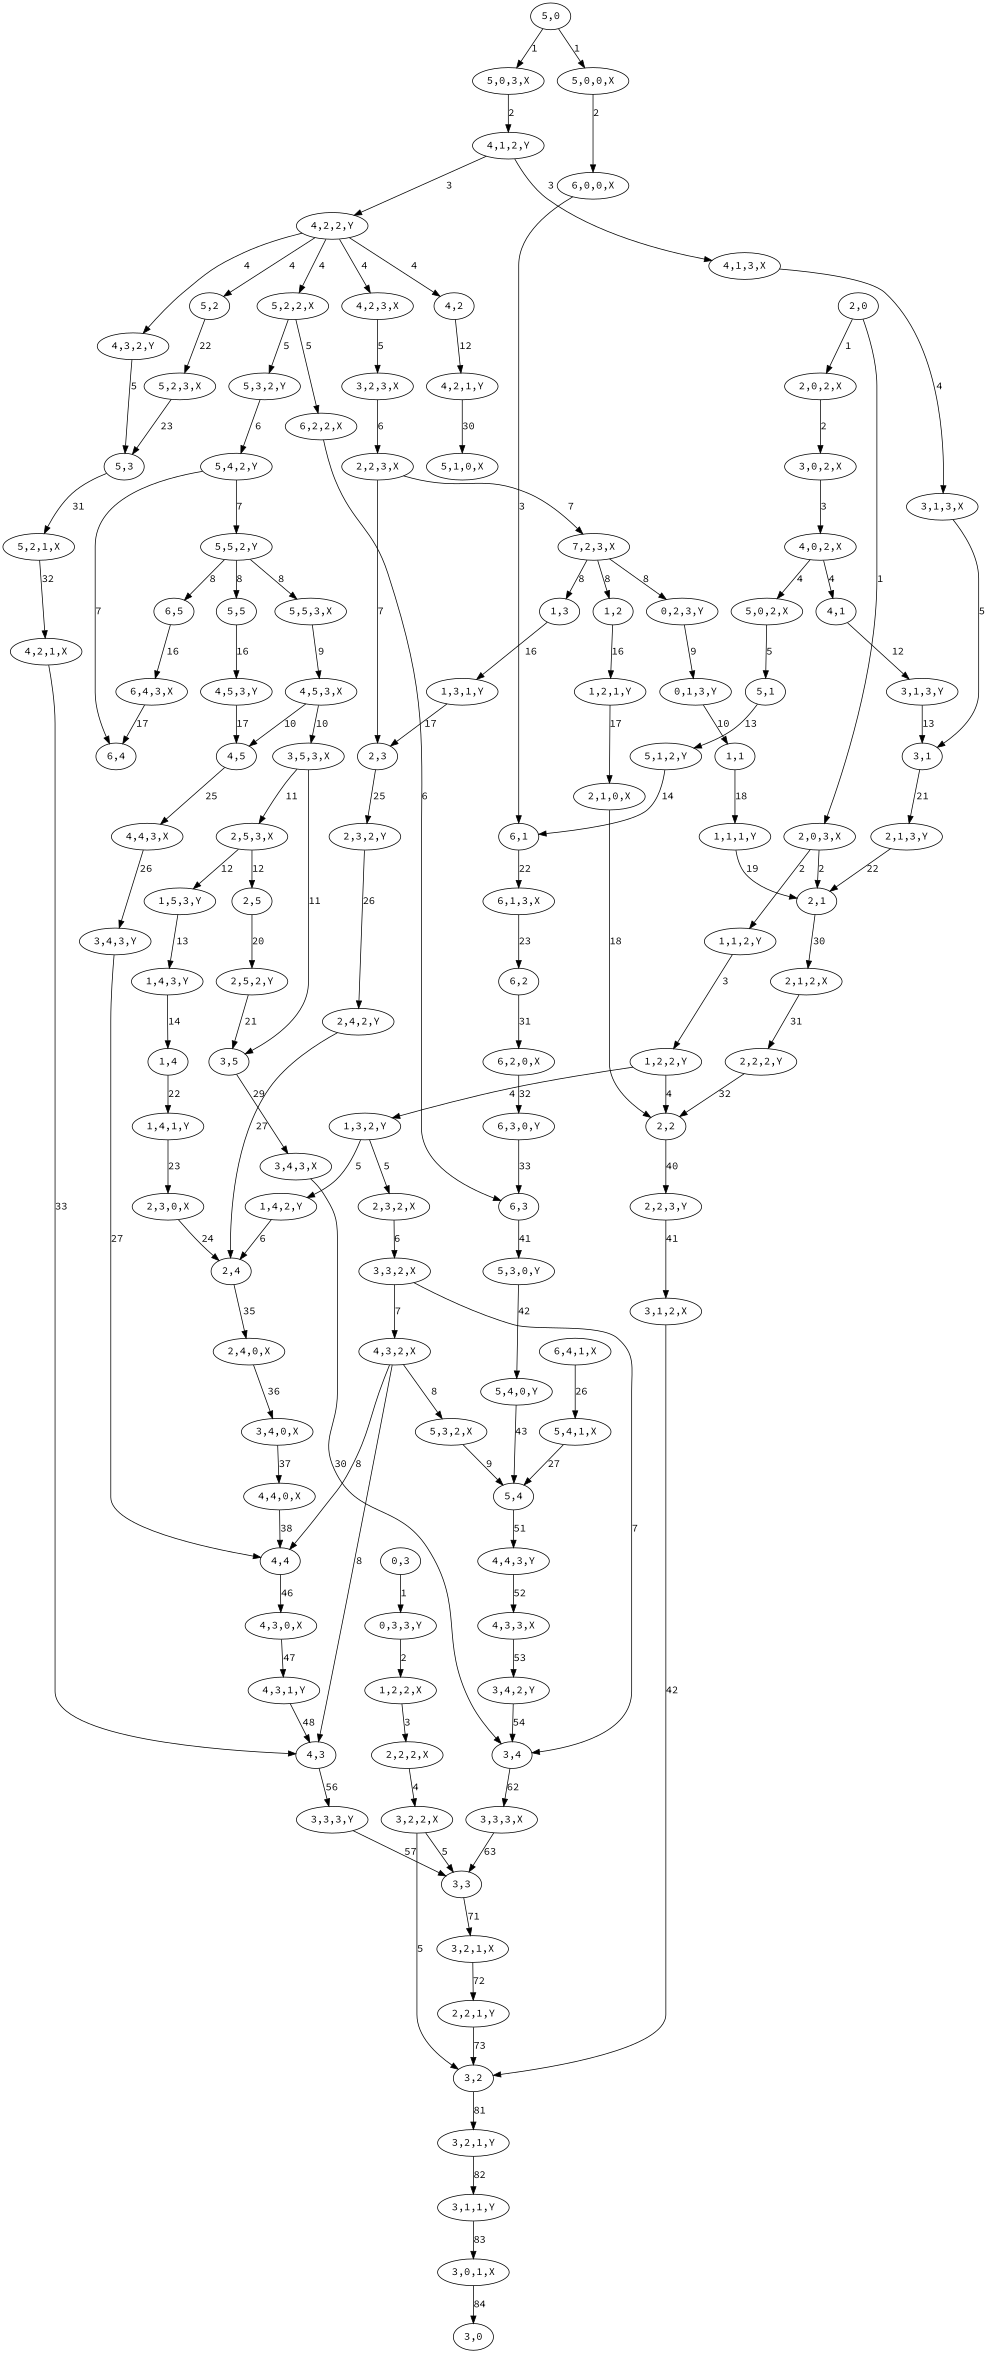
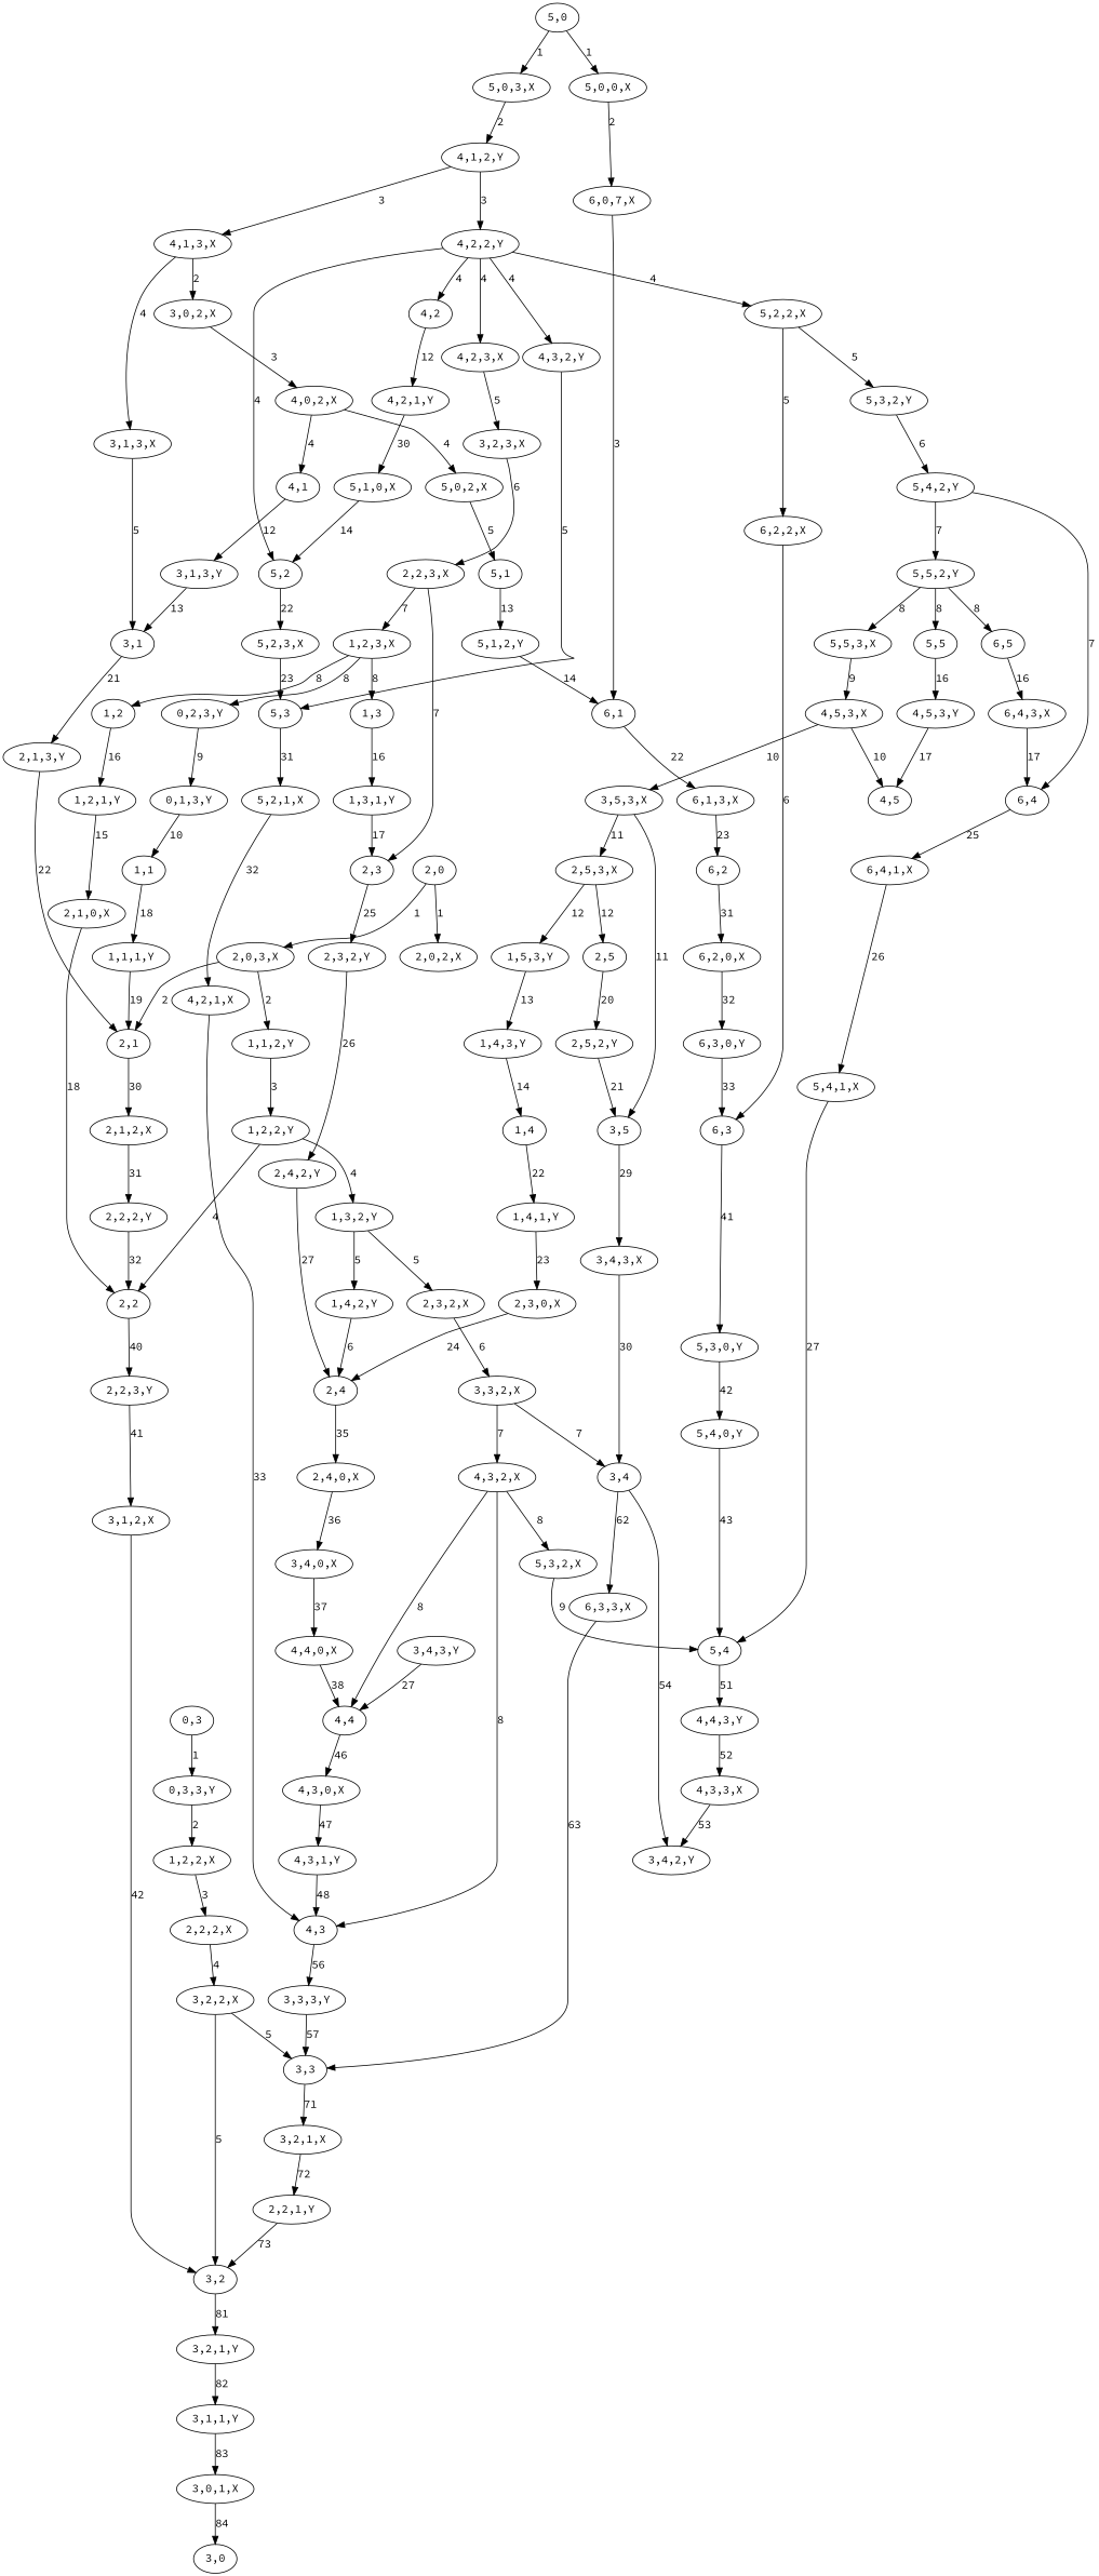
  digraph {
    fontname="Source Code Pro"
    node [fontname="Source Code Pro" nodetype=route]
    edge [fontname="Source Code Pro"]
-   "4,4,3,X"
    "3,4,3,Y"
    "4,4" [nodetype=logic]
    "4,4,3,Y"
    "4,3,3,X"
    "3,4,2,Y"
    "1,4" [nodetype=logic]
    "1,4,1,Y"
    "2,3,0,X"
    "1,2" [nodetype=logic]
    "1,2,1,Y"
    "2,1,0,X"
    "1,3" [nodetype=logic]
    "1,3,1,Y"
    "2,3" [nodetype=logic]
    "1,1" [nodetype=logic]
    "1,1,1,Y"
    "2,1" [nodetype=logic]
    "2,3,2,Y"
    "1,4,3,Y"
    "4,2,3,X"
    "3,2,3,X"
    "2,2,3,X"
    "5,2" [nodetype=logic]
    "5,2,3,X"
    "5,3" [nodetype=logic]
    "3,5" [nodetype=logic]
    "3,4,3,X"
    "3,4" [nodetype=logic]
    "5,0" [nodetype=logic]
    "5,0,3,X"
    "5,0,0,X"
    "4,1,2,Y"
-   "6,0,0,X"
+   "6,0,0,X" [label="6,0,7,X"]
    "5,1" [nodetype=logic]
    "5,1,2,Y"
    "6,1" [nodetype=logic]
    "4,3,0,X"
    "4,3,1,Y"
    "4,3" [nodetype=logic]
    "3,1" [nodetype=logic]
    "2,1,3,Y"
    "3,2" [nodetype=logic]
    "3,2,1,Y"
    "3,1,1,Y"
    "5,5" [nodetype=logic]
    "4,5,3,Y"
    "4,5" [nodetype=logic]
    "5,5,3,X"
    "4,5,3,X"
    "3,5,3,X"
    "3,3" [nodetype=logic]
    "3,3,3,Y"
    "3,2,1,X"
    "3,2,2,X"
    "6,4" [nodetype=logic]
    "5,4,2,Y"
    "5,5,2,Y"
    "6,4,1,X"
    "6,5" [nodetype=logic]
    "3,0,2,X"
    "4,0,2,X"
    "5,0,2,X"
    "4,1" [nodetype=logic]
    "5,2,2,X"
    "5,3,2,Y"
    "6,2,2,X"
    "6,3" [nodetype=logic]
-   "3,3,3,X"
+   "3,3,3,X" [label="6,3,3,X"]
    "6,3,0,Y"
    "5,3,0,Y"
    "2,2" [nodetype=logic]
    "2,2,3,Y"
    "3,1,3,Y"
    "3,0" [nodetype=logic]
    "1,2,2,X"
    "2,2,2,X"
    "1,2,2,Y"
    "1,3,2,Y"
    "2,3,2,X"
    "1,4,2,Y"
-   "1,2,3,X" [label="7,2,3,X"]
+   "1,2,3,X"
    "0,2,3,Y"
    "3,1,2,X"
    "2,4" [nodetype=logic]
    "5,4" [nodetype=logic]
    "5,3,2,X"
    "2,2,2,Y"
    "5,1,0,X"
    "3,1,3,X"
    "6,1,3,X"
    "6,2" [nodetype=logic]
    "3,4,0,X"
    "4,4,0,X"
    "5,4,0,Y"
    "6,2,0,X"
    "6,4,3,X"
    "5,4,1,X"
    "2,5,2,Y"
    "2,2,1,Y"
    "2,1,2,X"
    "0,1,3,Y"
    "1,5,3,Y"
    "5,2,1,X"
    "4,2,1,X"
    "2,4,0,X"
    "4,2,2,Y"
    "4,2" [nodetype=logic]
    "4,3,2,Y"
    "4,2,1,Y"
    "3,3,2,X"
    "4,3,2,X"
    "0,3" [nodetype=logic]
    "0,3,3,Y"
    "2,5" [nodetype=logic]
    "2,0" [nodetype=logic]
    "2,0,3,X"
    "2,0,2,X"
    "1,1,2,Y"
    "2,4,2,Y"
    "4,1,3,X"
    "2,5,3,X"
    "3,0,1,X"
-   "4,4,3,X" -> "3,4,3,Y" [label=26]
    "3,4,3,Y" -> "4,4" [label=27]
    "4,4" -> "4,3,0,X" [label=46]
    "4,4,3,Y" -> "4,3,3,X" [label=52]
    "4,3,3,X" -> "3,4,2,Y" [label=53]
-   "3,4,2,Y" -> "3,4" [label=54]
+   "3,4" -> "3,4,2,Y" [label=54]
    "1,4" -> "1,4,1,Y" [label=22]
    "1,4,1,Y" -> "2,3,0,X" [label=23]
    "2,3,0,X" -> "2,4" [label=24]
    "1,2" -> "1,2,1,Y" [label=16]
-   "1,2,1,Y" -> "2,1,0,X" [label=17]
+   "1,2,1,Y" -> "2,1,0,X" [label=15]
    "2,1,0,X" -> "2,2" [label=18]
    "1,3" -> "1,3,1,Y" [label=16]
    "1,3,1,Y" -> "2,3" [label=17]
    "2,3" -> "2,3,2,Y" [label=25]
    "1,1" -> "1,1,1,Y" [label=18]
    "1,1,1,Y" -> "2,1" [label=19]
    "2,1" -> "2,1,2,X" [label=30]
    "2,3,2,Y" -> "2,4,2,Y" [label=26]
    "1,4,3,Y" -> "1,4" [label=14]
    "4,2,3,X" -> "3,2,3,X" [label=5]
    "3,2,3,X" -> "2,2,3,X" [label=6]
    "2,2,3,X" -> "2,3" [label=7]
    "2,2,3,X" -> "1,2,3,X" [label=7]
    "5,2" -> "5,2,3,X" [label=22]
    "5,2,3,X" -> "5,3" [label=23]
    "5,3" -> "5,2,1,X" [label=31]
    "3,5" -> "3,4,3,X" [label=29]
    "3,4,3,X" -> "3,4" [label=30]
    "3,4" -> "3,3,3,X" [label=62]
    "5,0" -> "5,0,3,X" [label=1]
    "5,0" -> "5,0,0,X" [label=1]
    "5,0,3,X" -> "4,1,2,Y" [label=2]
    "5,0,0,X" -> "6,0,0,X" [label=2]
    "4,1,2,Y" -> "4,2,2,Y" [label=3]
    "4,1,2,Y" -> "4,1,3,X" [label=3]
    "6,0,0,X" -> "6,1" [label=3]
    "5,1" -> "5,1,2,Y" [label=13]
    "5,1,2,Y" -> "6,1" [label=14]
    "6,1" -> "6,1,3,X" [label=22]
    "4,3,0,X" -> "4,3,1,Y" [label=47]
    "4,3,1,Y" -> "4,3" [label=48]
    "4,3" -> "3,3,3,Y" [label=56]
    "3,1" -> "2,1,3,Y" [label=21]
    "2,1,3,Y" -> "2,1" [label=22]
    "3,2" -> "3,2,1,Y" [label=81]
    "3,2,1,Y" -> "3,1,1,Y" [label=82]
    "3,1,1,Y" -> "3,0,1,X" [label=83]
    "5,5" -> "4,5,3,Y" [label=16]
    "4,5,3,Y" -> "4,5" [label=17]
-   "4,5" -> "4,4,3,X" [label=25]
    "5,5,3,X" -> "4,5,3,X" [label=9]
    "4,5,3,X" -> "4,5" [label=10]
    "4,5,3,X" -> "3,5,3,X" [label=10]
    "3,5,3,X" -> "3,5" [label=11]
    "3,5,3,X" -> "2,5,3,X" [label=11]
    "3,3" -> "3,2,1,X" [label=71]
    "3,3,3,Y" -> "3,3" [label=57]
    "3,2,1,X" -> "2,2,1,Y" [label=72]
    "3,2,2,X" -> "3,2" [label=5]
    "3,2,2,X" -> "3,3" [label=5]
+   "6,4" -> "6,4,1,X" [label=25]
    "5,4,2,Y" -> "6,4" [label=7]
    "5,4,2,Y" -> "5,5,2,Y" [label=7]
    "5,5,2,Y" -> "5,5" [label=8]
    "5,5,2,Y" -> "5,5,3,X" [label=8]
    "5,5,2,Y" -> "6,5" [label=8]
    "6,4,1,X" -> "5,4,1,X" [label=26]
    "6,5" -> "6,4,3,X" [label=16]
    "3,0,2,X" -> "4,0,2,X" [label=3]
    "4,0,2,X" -> "5,0,2,X" [label=4]
    "4,0,2,X" -> "4,1" [label=4]
    "5,0,2,X" -> "5,1" [label=5]
    "4,1" -> "3,1,3,Y" [label=12]
    "5,2,2,X" -> "5,3,2,Y" [label=5]
    "5,2,2,X" -> "6,2,2,X" [label=5]
    "5,3,2,Y" -> "5,4,2,Y" [label=6]
    "6,2,2,X" -> "6,3" [label=6]
    "6,3" -> "5,3,0,Y" [label=41]
    "3,3,3,X" -> "3,3" [label=63]
    "6,3,0,Y" -> "6,3" [label=33]
    "5,3,0,Y" -> "5,4,0,Y" [label=42]
    "2,2" -> "2,2,3,Y" [label=40]
    "2,2,3,Y" -> "3,1,2,X" [label=41]
    "3,1,3,Y" -> "3,1" [label=13]
    "1,2,2,X" -> "2,2,2,X" [label=3]
    "2,2,2,X" -> "3,2,2,X" [label=4]
    "1,2,2,Y" -> "2,2" [label=4]
    "1,2,2,Y" -> "1,3,2,Y" [label=4]
    "1,3,2,Y" -> "2,3,2,X" [label=5]
    "1,3,2,Y" -> "1,4,2,Y" [label=5]
    "2,3,2,X" -> "3,3,2,X" [label=6]
    "1,4,2,Y" -> "2,4" [label=6]
    "1,2,3,X" -> "1,2" [label=8]
    "1,2,3,X" -> "1,3" [label=8]
    "1,2,3,X" -> "0,2,3,Y" [label=8]
    "0,2,3,Y" -> "0,1,3,Y" [label=9]
    "3,1,2,X" -> "3,2" [label=42]
    "2,4" -> "2,4,0,X" [label=35]
    "5,4" -> "4,4,3,Y" [label=51]
    "5,3,2,X" -> "5,4" [label=9]
    "2,2,2,Y" -> "2,2" [label=32]
+   "5,1,0,X" -> "5,2" [label=14]
    "3,1,3,X" -> "3,1" [label=5]
    "6,1,3,X" -> "6,2" [label=23]
    "6,2" -> "6,2,0,X" [label=31]
    "3,4,0,X" -> "4,4,0,X" [label=37]
    "4,4,0,X" -> "4,4" [label=38]
    "5,4,0,Y" -> "5,4" [label=43]
    "6,2,0,X" -> "6,3,0,Y" [label=32]
    "6,4,3,X" -> "6,4" [label=17]
    "5,4,1,X" -> "5,4" [label=27]
    "2,5,2,Y" -> "3,5" [label=21]
    "2,2,1,Y" -> "3,2" [label=73]
    "2,1,2,X" -> "2,2,2,Y" [label=31]
    "0,1,3,Y" -> "1,1" [label=10]
    "1,5,3,Y" -> "1,4,3,Y" [label=13]
    "5,2,1,X" -> "4,2,1,X" [label=32]
    "4,2,1,X" -> "4,3" [label=33]
    "2,4,0,X" -> "3,4,0,X" [label=36]
    "4,2,2,Y" -> "4,2,3,X" [label=4]
    "4,2,2,Y" -> "5,2" [label=4]
    "4,2,2,Y" -> "5,2,2,X" [label=4]
    "4,2,2,Y" -> "4,2" [label=4]
    "4,2,2,Y" -> "4,3,2,Y" [label=4]
    "4,2" -> "4,2,1,Y" [label=12]
    "4,3,2,Y" -> "5,3" [label=5]
    "4,2,1,Y" -> "5,1,0,X" [label=30]
    "3,3,2,X" -> "3,4" [label=7]
    "3,3,2,X" -> "4,3,2,X" [label=7]
    "4,3,2,X" -> "4,4" [label=8]
    "4,3,2,X" -> "4,3" [label=8]
    "4,3,2,X" -> "5,3,2,X" [label=8]
    "0,3" -> "0,3,3,Y" [label=1]
    "0,3,3,Y" -> "1,2,2,X" [label=2]
    "2,5" -> "2,5,2,Y" [label=20]
    "2,0" -> "2,0,3,X" [label=1]
    "2,0" -> "2,0,2,X" [label=1]
    "2,0,3,X" -> "2,1" [label=2]
    "2,0,3,X" -> "1,1,2,Y" [label=2]
-   "2,0,2,X" -> "3,0,2,X" [label=2]
+   "4,1,3,X" -> "3,0,2,X" [label=2]
    "1,1,2,Y" -> "1,2,2,Y" [label=3]
    "2,4,2,Y" -> "2,4" [label=27]
    "4,1,3,X" -> "3,1,3,X" [label=4]
    "2,5,3,X" -> "1,5,3,Y" [label=12]
    "2,5,3,X" -> "2,5" [label=12]
    "3,0,1,X" -> "3,0" [label=84]
  }
